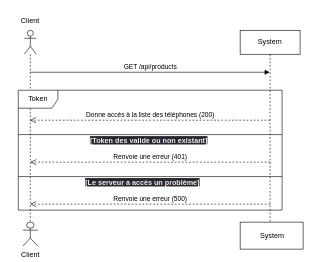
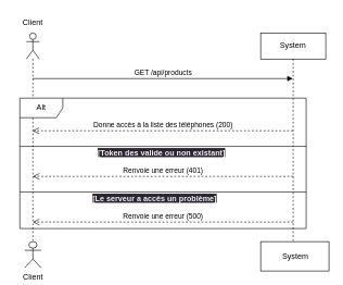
  <mxCell id="0" />
  <mxCell id="1" parent="0" />
  <mxCell id="2" value="System" style="shape=umlLifeline;perimeter=lifelinePerimeter;whiteSpace=wrap;html=1;container=1;collapsible=0;recursiveResize=0;outlineConnect=0;" parent="1" vertex="1"><mxGeometry x="400" y="50" width="100" height="320" as="geometry" /></mxCell>
  <mxCell id="3" value="GET /api/products" style="html=1;verticalAlign=bottom;endArrow=block;" parent="2" edge="1"><mxGeometry x="0.002" width="80" relative="1" as="geometry"><mxPoint x="-350.333" y="70.0" as="sourcePoint" /><mxPoint x="49.5" y="70.0" as="targetPoint" /><Array as="points"><mxPoint x="-40" y="70" /></Array><mxPoint as="offset" /></mxGeometry></mxCell>
  <mxCell id="4" value="Donne accès à la liste des téléphones (200)" style="html=1;verticalAlign=bottom;endArrow=open;dashed=1;endSize=8;" parent="2" edge="1"><mxGeometry relative="1" as="geometry"><mxPoint x="49.5" y="150" as="sourcePoint" /><mxPoint x="-350.5" y="150" as="targetPoint" /><Array as="points"><mxPoint x="-40" y="150" /><mxPoint x="-260" y="150" /></Array></mxGeometry></mxCell>
  <mxCell id="5" value="" style="shape=umlLifeline;participant=umlActor;perimeter=lifelinePerimeter;whiteSpace=wrap;html=1;container=1;collapsible=0;recursiveResize=0;verticalAlign=top;spacingTop=36;outlineConnect=0;fontStyle=1" parent="1" vertex="1"><mxGeometry x="40" y="50" width="20" height="320" as="geometry" /></mxCell>
  <mxCell id="6" value="Client" style="text;html=1;strokeColor=none;fillColor=none;align=center;verticalAlign=middle;whiteSpace=wrap;rounded=0;" parent="1" vertex="1"><mxGeometry x="20" y="20" width="60" height="30" as="geometry" /></mxCell>
  <mxCell id="7" value="Client" style="shape=umlActor;verticalLabelPosition=bottom;verticalAlign=top;html=1;outlineConnect=0;" parent="1" vertex="1"><mxGeometry x="37.5" y="370" width="25" height="40" as="geometry" /></mxCell>
  <mxCell id="8" value="&lt;span style=&quot;&quot;&gt;System&lt;/span&gt;" style="html=1;" parent="1" vertex="1"><mxGeometry x="400" y="370" width="105" height="45" as="geometry" /></mxCell>
- <mxCell id="9" value="Token" style="shape=umlFrame;whiteSpace=wrap;html=1;width=66;height=30;" parent="1" vertex="1"><mxGeometry x="29.99" y="150" width="440.01" height="200" as="geometry" /></mxCell>
+ <mxCell id="9" value="Alt" style="shape=umlFrame;whiteSpace=wrap;html=1;width=66;height=30;" parent="1" vertex="1"><mxGeometry x="29.99" y="150" width="440.01" height="200" as="geometry" /></mxCell>
  <mxCell id="10" value="" style="line;strokeWidth=1;align=left;verticalAlign=middle;spacingTop=-1;spacingLeft=3;spacingRight=3;rotatable=0;labelPosition=right;points=[];portConstraint=eastwest;labelBackgroundColor=#F4F1DE;rounded=0;" parent="1" vertex="1"><mxGeometry x="30" y="220" width="440" height="8" as="geometry" /></mxCell>
  <mxCell id="11" value="&lt;span style=&quot;color: rgb(240, 240, 240); font-family: Helvetica; font-size: 12px; font-style: normal; font-variant-ligatures: normal; font-variant-caps: normal; font-weight: 700; letter-spacing: normal; orphans: 2; text-align: center; text-indent: 0px; text-transform: none; widows: 2; word-spacing: 0px; -webkit-text-stroke-width: 0px; background-color: rgb(42, 37, 47); text-decoration-thickness: initial; text-decoration-style: initial; text-decoration-color: initial; float: none; display: inline !important;&quot;&gt;[Token des valide ou non existant]&lt;/span&gt;" style="text;whiteSpace=wrap;html=1;" parent="1" vertex="1"><mxGeometry x="148.12" y="220" width="203.75" height="40" as="geometry" /></mxCell>
  <mxCell id="12" value="Renvoie une erreur (401)" style="html=1;verticalAlign=bottom;endArrow=open;dashed=1;endSize=8;" parent="1" edge="1"><mxGeometry relative="1" as="geometry"><mxPoint x="450" y="270" as="sourcePoint" /><mxPoint x="50" y="270" as="targetPoint" /><Array as="points"><mxPoint x="390.5" y="270" /></Array><mxPoint as="offset" /></mxGeometry></mxCell>
  <mxCell id="13" value="" style="line;strokeWidth=1;align=left;verticalAlign=middle;spacingTop=-1;spacingLeft=3;spacingRight=3;rotatable=0;labelPosition=right;points=[];portConstraint=eastwest;labelBackgroundColor=#F4F1DE;rounded=0;" parent="1" vertex="1"><mxGeometry x="30" y="290" width="440" height="8" as="geometry" /></mxCell>
  <mxCell id="14" value="Renvoie une erreur (500)" style="html=1;verticalAlign=bottom;endArrow=open;dashed=1;endSize=8;" parent="1" edge="1"><mxGeometry relative="1" as="geometry"><mxPoint x="450" y="340" as="sourcePoint" /><mxPoint x="50" y="340" as="targetPoint" /><Array as="points"><mxPoint x="390.5" y="340" /></Array><mxPoint as="offset" /></mxGeometry></mxCell>
  <mxCell id="15" value="&lt;span style=&quot;color: rgb(240, 240, 240); font-family: Helvetica; font-size: 12px; font-style: normal; font-variant-ligatures: normal; font-variant-caps: normal; font-weight: 700; letter-spacing: normal; orphans: 2; text-align: center; text-indent: 0px; text-transform: none; widows: 2; word-spacing: 0px; -webkit-text-stroke-width: 0px; background-color: rgb(42, 37, 47); text-decoration-thickness: initial; text-decoration-style: initial; text-decoration-color: initial; float: none; display: inline !important;&quot;&gt;[Le serveur a accès un problème]&lt;/span&gt;" style="text;whiteSpace=wrap;html=1;" parent="1" vertex="1"><mxGeometry x="139.53" y="290" width="220.94" height="31" as="geometry" /></mxCell>
